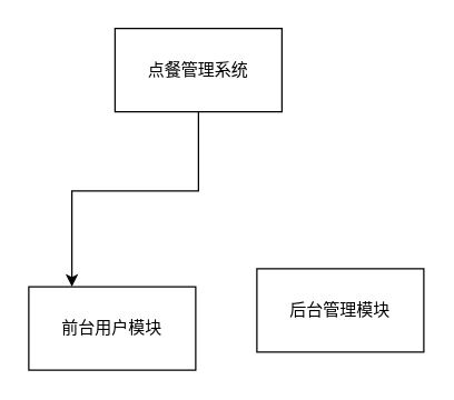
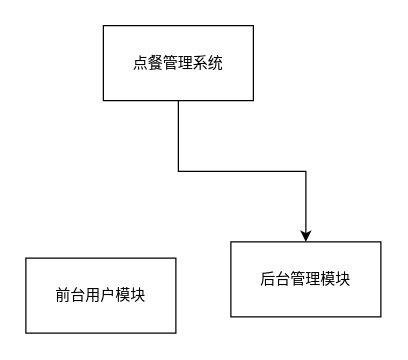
  <mxCell id="0" />
  <mxCell id="1" parent="0" />
- <mxCell id="2" style="edgeStyle=orthogonalEdgeStyle;rounded=0;orthogonalLoop=1;jettySize=auto;html=1;exitX=0.5;exitY=1;exitDx=0;exitDy=0;" edge="1" parent="1" source="4" target="6"><mxGeometry relative="1" as="geometry"><Array as="points"><mxPoint x="142" y="137" /><mxPoint x="51" y="137" /></Array></mxGeometry></mxCell>
+ <mxCell id="3" style="edgeStyle=orthogonalEdgeStyle;rounded=0;orthogonalLoop=1;jettySize=auto;html=1;entryX=0.5;entryY=0;entryDx=0;entryDy=0;" edge="1" parent="1" source="4" target="5"><mxGeometry relative="1" as="geometry" /></mxCell>
  <mxCell id="4" value="点餐管理系统" style="rounded=0;whiteSpace=wrap;html=1;" vertex="1" parent="1"><mxGeometry x="82" y="20" width="120" height="60" as="geometry" /></mxCell>
  <mxCell id="5" value="后台管理模块" style="rounded=0;whiteSpace=wrap;html=1;" vertex="1" parent="1"><mxGeometry x="184" y="193" width="120" height="60" as="geometry" /></mxCell>
  <mxCell id="6" value="前台用户模块" style="rounded=0;whiteSpace=wrap;html=1;" vertex="1" parent="1"><mxGeometry x="20" y="206" width="120" height="60" as="geometry" /></mxCell>
